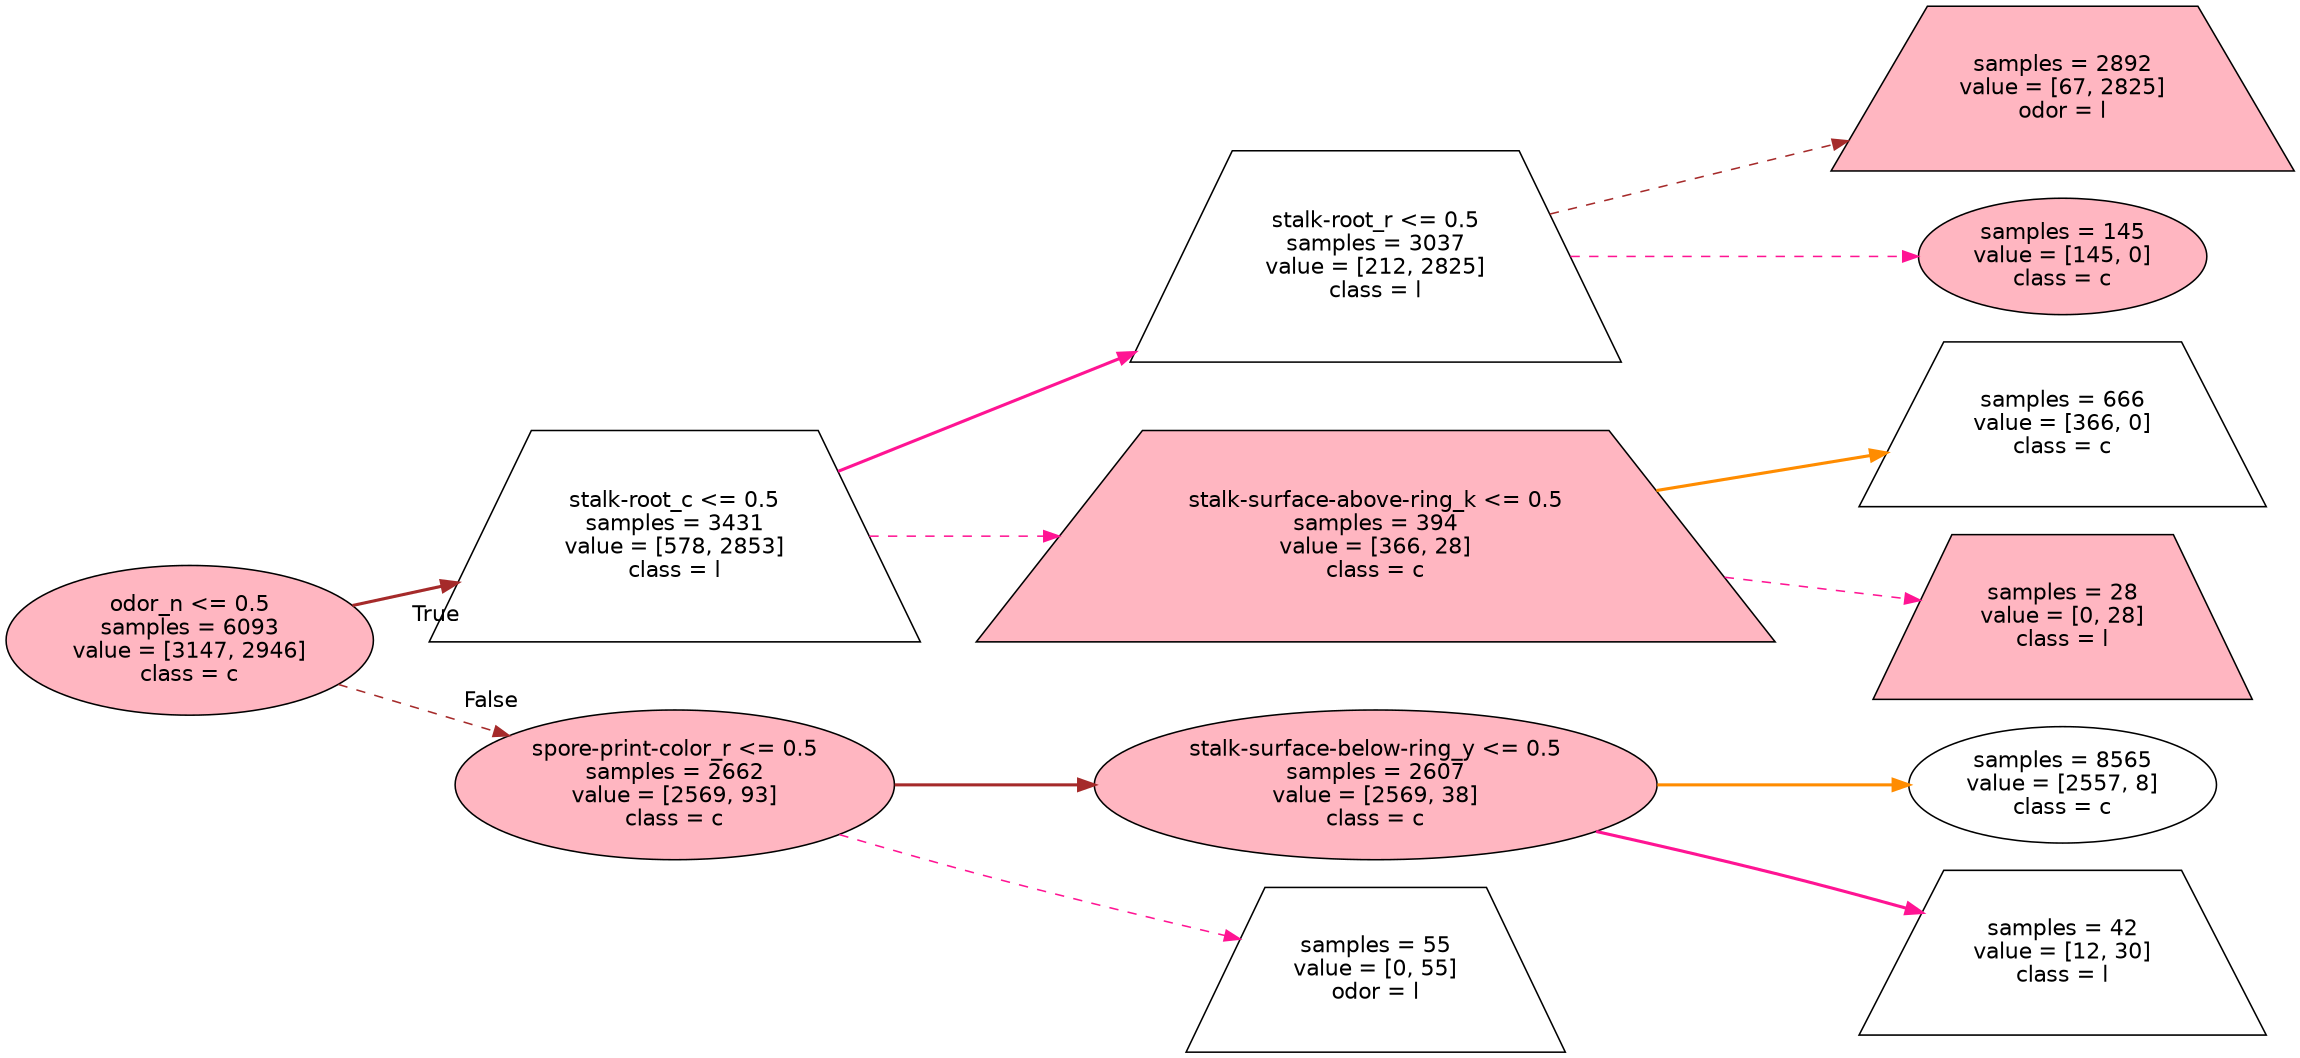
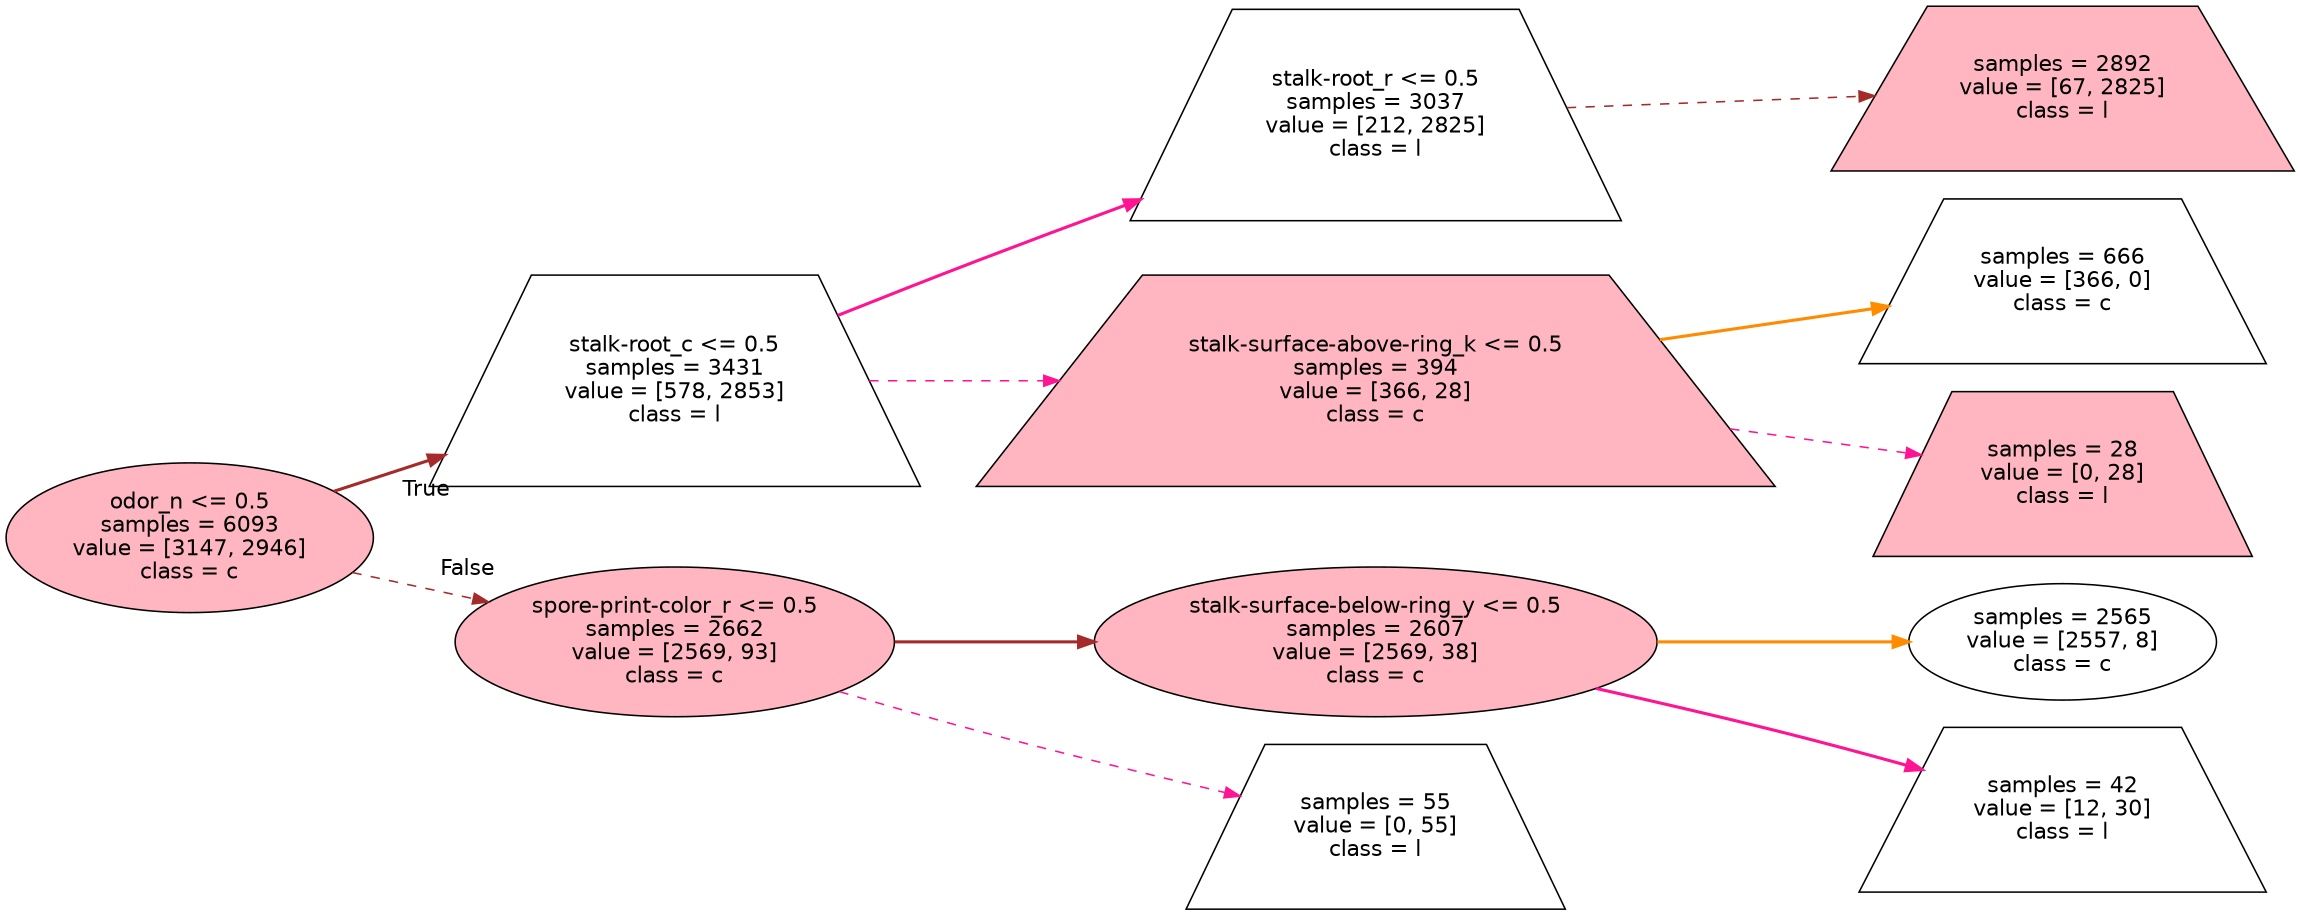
  digraph {
    rankdir=LR
    node [color=black fillcolor=lightpink fontname=helvetica shape=trapezium style=filled]
    edge [color=deeppink fontname=helvetica style=bold]
    n1 [label="odor_n <= 0.5\nsamples = 6093\nvalue = [3147, 2946]\nclass = c" shape=ellipse]
    n2 [fillcolor=white label="stalk-root_c <= 0.5\nsamples = 3431\nvalue = [578, 2853]\nclass = l"]
    n3 [label="spore-print-color_r <= 0.5\nsamples = 2662\nvalue = [2569, 93]\nclass = c" shape=ellipse]
    n4 [fillcolor=white label="stalk-root_r <= 0.5\nsamples = 3037\nvalue = [212, 2825]\nclass = l"]
    n5 [label="stalk-surface-above-ring_k <= 0.5\nsamples = 394\nvalue = [366, 28]\nclass = c"]
    n6 [label="stalk-surface-below-ring_y <= 0.5\nsamples = 2607\nvalue = [2569, 38]\nclass = c" shape=ellipse]
-   n7 [fillcolor=white label="samples = 55\nvalue = [0, 55]\nodor = l"]
-   n8 [label="samples = 2892\nvalue = [67, 2825]\nodor = l"]
-   n9 [label="samples = 145\nvalue = [145, 0]\nclass = c" shape=ellipse]
+   n7 [fillcolor=white label="samples = 55\nvalue = [0, 55]\nclass = l"]
+   n8 [label="samples = 2892\nvalue = [67, 2825]\nclass = l"]
    n10 [fillcolor=white label="samples = 666\nvalue = [366, 0]\nclass = c"]
    n11 [label="samples = 28\nvalue = [0, 28]\nclass = l"]
-   n12 [fillcolor=white label="samples = 8565\nvalue = [2557, 8]\nclass = c" shape=ellipse]
+   n12 [fillcolor=white label="samples = 2565\nvalue = [2557, 8]\nclass = c" shape=ellipse]
    n13 [fillcolor=white label="samples = 42\nvalue = [12, 30]\nclass = l"]
    n1 -> n2 [color=brown headlabel=True labelangle=45 labeldistance=2.5]
    n1 -> n3 [color=brown headlabel=False labelangle=-45 labeldistance=2.5 style=dashed]
    n2 -> n4
    n2 -> n5 [style=dashed]
    n3 -> n6 [color=brown]
    n3 -> n7 [style=dashed]
    n4 -> n8 [color=brown style=dashed]
-   n4 -> n9 [style=dashed]
    n5 -> n10 [color=darkorange]
    n5 -> n11 [style=dashed]
    n6 -> n12 [color=darkorange]
    n6 -> n13
  }
